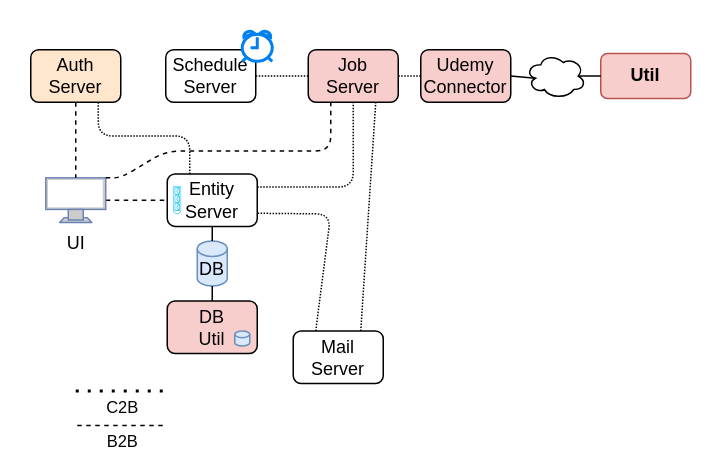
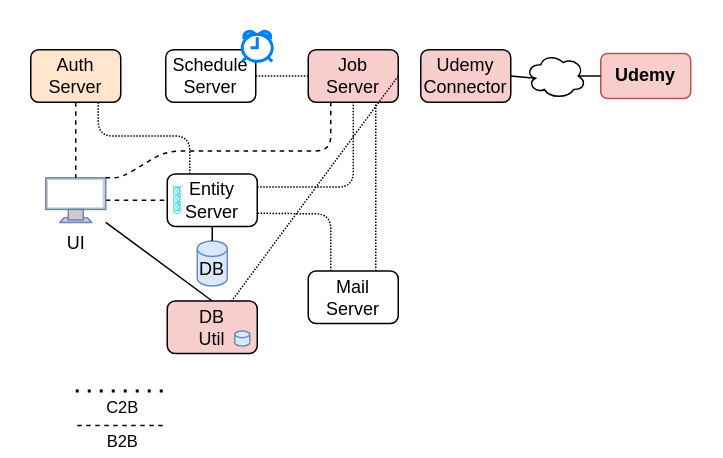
  <mxCell id="0" />
  <mxCell id="1" parent="0" />
  <mxCell id="2" value="DB" style="shape=cylinder3;whiteSpace=wrap;html=1;boundedLbl=1;backgroundOutline=1;size=5.19;fillColor=#dae8fc;strokeColor=#6c8ebf;" vertex="1" parent="1"><mxGeometry x="131" y="160" width="20" height="30" as="geometry" /></mxCell>
  <mxCell id="3" value="" style="ellipse;shape=cloud;whiteSpace=wrap;html=1;" vertex="1" parent="1"><mxGeometry x="350" y="35" width="40" height="30" as="geometry" /></mxCell>
- <mxCell id="4" value="&lt;b&gt;Util&lt;/b&gt;" style="rounded=1;whiteSpace=wrap;html=1;fillColor=#f8cecc;strokeColor=#b85450;" vertex="1" parent="1"><mxGeometry x="400" y="35" width="60" height="30" as="geometry" /></mxCell>
+ <mxCell id="4" value="&lt;b&gt;Udemy&lt;/b&gt;" style="rounded=1;whiteSpace=wrap;html=1;fillColor=#f8cecc;strokeColor=#b85450;" vertex="1" parent="1"><mxGeometry x="400" y="35" width="60" height="30" as="geometry" /></mxCell>
  <mxCell id="5" value="" style="endArrow=none;html=1;entryX=0;entryY=0.5;entryDx=0;entryDy=0;exitX=0.875;exitY=0.5;exitDx=0;exitDy=0;exitPerimeter=0;" edge="1" parent="1" source="3" target="4"><mxGeometry width="50" height="50" relative="1" as="geometry"><mxPoint x="440" y="160" as="sourcePoint" /><mxPoint x="490" y="110" as="targetPoint" /></mxGeometry></mxCell>
  <mxCell id="6" value="Auth Server" style="rounded=1;whiteSpace=wrap;html=1;fillColor=#ffe6cc;" vertex="1" parent="1"><mxGeometry x="20" y="32.5" width="60" height="35" as="geometry" /></mxCell>
  <mxCell id="7" value="Job Server" style="rounded=1;whiteSpace=wrap;html=1;fillColor=#f8cecc;" vertex="1" parent="1"><mxGeometry x="205" y="32.5" width="60" height="35" as="geometry" /></mxCell>
- <mxCell id="8" value="Mail Server" style="rounded=1;whiteSpace=wrap;html=1;" vertex="1" parent="1"><mxGeometry x="195" y="220" width="60" height="35" as="geometry" /></mxCell>
+ <mxCell id="8" value="Mail Server" style="rounded=1;whiteSpace=wrap;html=1;" vertex="1" parent="1"><mxGeometry x="205" y="180" width="60" height="35" as="geometry" /></mxCell>
  <mxCell id="9" value="Udemy&lt;br&gt;Connector" style="rounded=1;whiteSpace=wrap;html=1;fillColor=#f8cecc;" vertex="1" parent="1"><mxGeometry x="280" y="32.5" width="60" height="35" as="geometry" /></mxCell>
  <mxCell id="10" value="" style="endArrow=none;html=1;entryX=0.16;entryY=0.55;entryDx=0;entryDy=0;exitX=1;exitY=0.5;exitDx=0;exitDy=0;entryPerimeter=0;" edge="1" parent="1" source="9" target="3"><mxGeometry width="50" height="50" relative="1" as="geometry"><mxPoint x="515" y="60" as="sourcePoint" /><mxPoint x="560" y="60" as="targetPoint" /></mxGeometry></mxCell>
- <mxCell id="11" value="" style="endArrow=none;html=1;entryX=0;entryY=0.5;entryDx=0;entryDy=0;exitX=1;exitY=0.5;exitDx=0;exitDy=0;dashed=1;dashPattern=1 1;" edge="1" parent="1" source="7" target="9"><mxGeometry width="50" height="50" relative="1" as="geometry"><mxPoint x="210" y="160" as="sourcePoint" /><mxPoint x="260" y="110" as="targetPoint" /></mxGeometry></mxCell>
+ <mxCell id="11" value="" style="endArrow=none;html=1;exitX=1;exitY=0.5;exitDx=0;exitDy=0;dashed=1;dashPattern=1 1;" edge="1" parent="1" source="7" target="20"><mxGeometry width="50" height="50" relative="1" as="geometry"><mxPoint x="210" y="160" as="sourcePoint" /><mxPoint x="260" y="110" as="targetPoint" /></mxGeometry></mxCell>
  <mxCell id="12" value="" style="endArrow=none;html=1;entryX=0;entryY=0.5;entryDx=0;entryDy=0;exitX=1;exitY=0.5;exitDx=0;exitDy=0;dashed=1;dashPattern=1 1;" edge="1" parent="1" source="27" target="7"><mxGeometry width="50" height="50" relative="1" as="geometry"><mxPoint x="290" y="142.5" as="sourcePoint" /><mxPoint x="310" y="142.5" as="targetPoint" /></mxGeometry></mxCell>
  <mxCell id="13" value="" style="endArrow=none;dashed=1;html=1;dashPattern=1 3;strokeWidth=2;" edge="1" parent="1"><mxGeometry width="50" height="50" relative="1" as="geometry"><mxPoint x="50" y="260" as="sourcePoint" /><mxPoint x="110" y="260" as="targetPoint" /><Array as="points"><mxPoint x="80" y="260" /></Array></mxGeometry></mxCell>
  <mxCell id="14" value="C2B" style="edgeLabel;html=1;align=center;verticalAlign=middle;resizable=0;points=[];" vertex="1" connectable="0" parent="13"><mxGeometry x="-0.167" relative="1" as="geometry"><mxPoint x="5" y="10" as="offset" /></mxGeometry></mxCell>
  <mxCell id="15" value="" style="endArrow=none;dashed=1;html=1;" edge="1" parent="1"><mxGeometry width="50" height="50" relative="1" as="geometry"><mxPoint x="51" y="283" as="sourcePoint" /><mxPoint x="111" y="283" as="targetPoint" /></mxGeometry></mxCell>
  <mxCell id="16" value="B2B" style="edgeLabel;html=1;align=center;verticalAlign=middle;resizable=0;points=[];" vertex="1" connectable="0" parent="15"><mxGeometry x="-0.156" y="-1" relative="1" as="geometry"><mxPoint x="4" y="9" as="offset" /></mxGeometry></mxCell>
  <mxCell id="17" value="" style="endArrow=none;html=1;entryX=0;entryY=0.5;entryDx=0;entryDy=0;exitX=1;exitY=0.5;exitDx=0;exitDy=0;exitPerimeter=0;dashed=1;" edge="1" parent="1" source="29" target="33"><mxGeometry width="50" height="50" relative="1" as="geometry"><mxPoint x="-60" y="80" as="sourcePoint" /><mxPoint x="20" y="200" as="targetPoint" /></mxGeometry></mxCell>
- <mxCell id="18" value="" style="endArrow=none;html=1;entryX=0.5;entryY=1;entryDx=0;entryDy=0;entryPerimeter=0;exitX=0.5;exitY=0;exitDx=0;exitDy=0;" edge="1" parent="1" source="20" target="2"><mxGeometry width="50" height="50" relative="1" as="geometry"><mxPoint x="96" y="328" as="sourcePoint" /><mxPoint x="146" y="278" as="targetPoint" /></mxGeometry></mxCell>
+ <mxCell id="18" value="" style="endArrow=none;html=1;exitX=0.5;exitY=0;exitDx=0;exitDy=0;" edge="1" parent="1" source="20" target="29"><mxGeometry width="50" height="50" relative="1" as="geometry"><mxPoint x="96" y="328" as="sourcePoint" /><mxPoint x="146" y="278" as="targetPoint" /></mxGeometry></mxCell>
  <mxCell id="19" value="" style="group" vertex="1" connectable="0" parent="1"><mxGeometry x="111" y="200" width="60" height="35" as="geometry" /></mxCell>
  <mxCell id="20" value="DB&lt;br&gt;Util" style="rounded=1;whiteSpace=wrap;html=1;fillColor=#f8cecc;" vertex="1" parent="19"><mxGeometry width="60" height="35" as="geometry" /></mxCell>
  <mxCell id="21" value="" style="shape=cylinder3;whiteSpace=wrap;html=1;boundedLbl=1;backgroundOutline=1;size=2.222;fillColor=#dae8fc;strokeColor=#6c8ebf;" vertex="1" parent="19"><mxGeometry x="45" y="20" width="10" height="10" as="geometry" /></mxCell>
  <mxCell id="22" value="" style="endArrow=none;html=1;entryX=0.5;entryY=0;entryDx=0;entryDy=0;entryPerimeter=0;exitX=0.5;exitY=1;exitDx=0;exitDy=0;" edge="1" parent="1" source="33" target="2"><mxGeometry width="50" height="50" relative="1" as="geometry"><mxPoint x="136" y="195" as="sourcePoint" /><mxPoint x="110" y="220" as="targetPoint" /></mxGeometry></mxCell>
  <mxCell id="23" value="" style="endArrow=none;html=1;entryX=0.5;entryY=1;entryDx=0;entryDy=0;exitX=1;exitY=0.25;exitDx=0;exitDy=0;dashed=1;dashPattern=1 1;" edge="1" parent="1" source="33" target="7"><mxGeometry width="50" height="50" relative="1" as="geometry"><mxPoint x="-110" y="260" as="sourcePoint" /><mxPoint x="-60" y="210" as="targetPoint" /><Array as="points"><mxPoint x="235" y="124" /></Array></mxGeometry></mxCell>
  <mxCell id="24" value="" style="endArrow=none;html=1;entryX=1;entryY=0.75;entryDx=0;entryDy=0;exitX=0.25;exitY=0;exitDx=0;exitDy=0;dashed=1;dashPattern=1 1;" edge="1" parent="1" source="8" target="33"><mxGeometry width="50" height="50" relative="1" as="geometry"><mxPoint x="-110" y="260" as="sourcePoint" /><mxPoint x="-60" y="210" as="targetPoint" /><Array as="points"><mxPoint x="220" y="142" /></Array></mxGeometry></mxCell>
  <mxCell id="25" value="" style="endArrow=none;html=1;entryX=0.75;entryY=1;entryDx=0;entryDy=0;exitX=0.75;exitY=0;exitDx=0;exitDy=0;dashed=1;dashPattern=1 1;" edge="1" parent="1" source="8" target="7"><mxGeometry width="50" height="50" relative="1" as="geometry"><mxPoint x="230" y="190" as="sourcePoint" /><mxPoint x="176" y="155.75" as="targetPoint" /><Array as="points" /></mxGeometry></mxCell>
  <mxCell id="26" value="" style="group" vertex="1" connectable="0" parent="1"><mxGeometry x="111" y="20" width="70" height="47.5" as="geometry" /></mxCell>
  <mxCell id="27" value="Schedule Server" style="rounded=1;whiteSpace=wrap;html=1;" vertex="1" parent="26"><mxGeometry x="-1" y="12.5" width="60" height="35" as="geometry" /></mxCell>
  <mxCell id="28" value="" style="html=1;verticalLabelPosition=bottom;align=center;labelBackgroundColor=#ffffff;verticalAlign=top;strokeWidth=2;strokeColor=#0080F0;shadow=0;dashed=0;shape=mxgraph.ios7.icons.alarm_clock;" vertex="1" parent="26"><mxGeometry x="50" width="20" height="20.25" as="geometry" /></mxCell>
  <mxCell id="29" value="&lt;font color=&quot;#000000&quot;&gt;UI&lt;/font&gt;" style="fontColor=#0066CC;verticalAlign=top;verticalLabelPosition=bottom;labelPosition=center;align=center;html=1;outlineConnect=0;fillColor=#CCCCCC;strokeColor=#6881B3;gradientColor=none;gradientDirection=north;strokeWidth=2;shape=mxgraph.networks.monitor;" vertex="1" parent="1"><mxGeometry x="30" y="117.88" width="40" height="29.75" as="geometry" /></mxCell>
  <mxCell id="30" value="" style="endArrow=none;html=1;entryX=0.25;entryY=1;entryDx=0;entryDy=0;exitX=1;exitY=0;exitDx=0;exitDy=0;exitPerimeter=0;dashed=1;" edge="1" parent="1" source="29" target="7"><mxGeometry width="50" height="50" relative="1" as="geometry"><mxPoint y="142.755" as="sourcePoint" x="10" /><mxPoint x="121" y="142.75" as="targetPoint" /><Array as="points"><mxPoint x="80" y="118" /><mxPoint x="110" y="100" /><mxPoint x="220" y="100" /></Array></mxGeometry></mxCell>
  <mxCell id="31" value="" style="endArrow=none;html=1;entryX=0.5;entryY=0;entryDx=0;entryDy=0;exitX=0.5;exitY=1;exitDx=0;exitDy=0;entryPerimeter=0;dashed=1;" edge="1" parent="1" source="6" target="29"><mxGeometry width="50" height="50" relative="1" as="geometry"><mxPoint x="80" y="142.755" as="sourcePoint" /><mxPoint x="121" y="142.75" as="targetPoint" /></mxGeometry></mxCell>
  <mxCell id="32" value="" style="group" vertex="1" connectable="0" parent="1"><mxGeometry x="111" y="115.25" width="60" height="35" as="geometry" /></mxCell>
  <mxCell id="33" value="Entity&lt;br&gt;Server" style="rounded=1;whiteSpace=wrap;html=1;" vertex="1" parent="32"><mxGeometry width="60" height="35" as="geometry" /></mxCell>
  <mxCell id="34" value="" style="verticalLabelPosition=bottom;html=1;verticalAlign=top;align=center;strokeColor=none;fillColor=#00BEF2;shape=mxgraph.azure.queue_generic;pointerEvents=1;rotation=90;" vertex="1" parent="32"><mxGeometry x="-2.87" y="14.88" width="19" height="5.25" as="geometry" /></mxCell>
  <mxCell id="35" value="" style="endArrow=none;html=1;entryX=0.75;entryY=1;entryDx=0;entryDy=0;exitX=0.25;exitY=0;exitDx=0;exitDy=0;dashed=1;dashPattern=1 1;" edge="1" parent="1" source="33" target="6"><mxGeometry width="50" height="50" relative="1" as="geometry"><mxPoint x="50" y="220" as="sourcePoint" /><mxPoint x="100" y="170" as="targetPoint" /><Array as="points"><mxPoint x="126" y="90" /><mxPoint x="65" y="90" /></Array></mxGeometry></mxCell>
